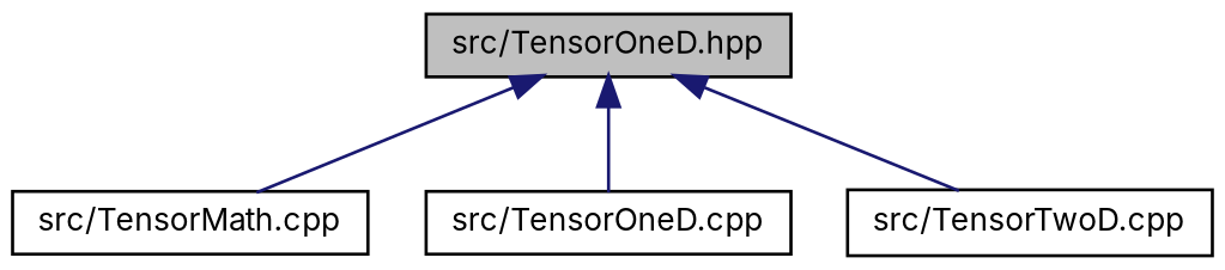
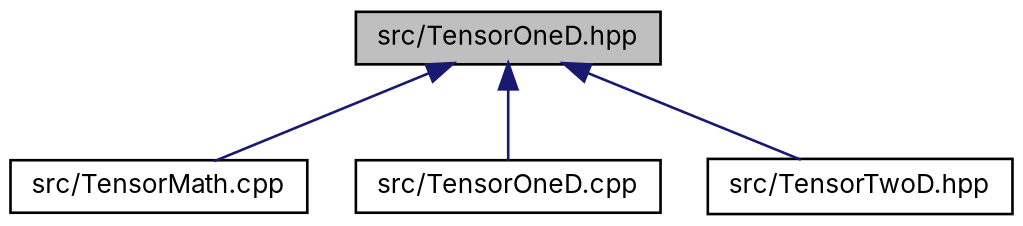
  digraph {
    fontname=Inter
    node [color=black fillcolor=white fontname=Inter fontsize=10 shape=record style=filled]
    edge [color=midnightblue dir=back fontname=Inter fontsize=10 labelfontname=Helvetica labelfontsize=10 style=solid]
    n1 [fillcolor=grey75 fontcolor=black height=0.2 label="src/TensorOneD.hpp" width=0.4]
    n2 [height=0.2 label="src/TensorMath.cpp" width=0.4]
    n3 [height=0.2 label="src/TensorOneD.cpp" width=0.4]
-   n4 [height=0.2 label="src/TensorTwoD.cpp" width=0.4]
+   n4 [height=0.2 label="src/TensorTwoD.hpp" width=0.4]
    n1 -> n2
    n1 -> n3
    n1 -> n4
  }
